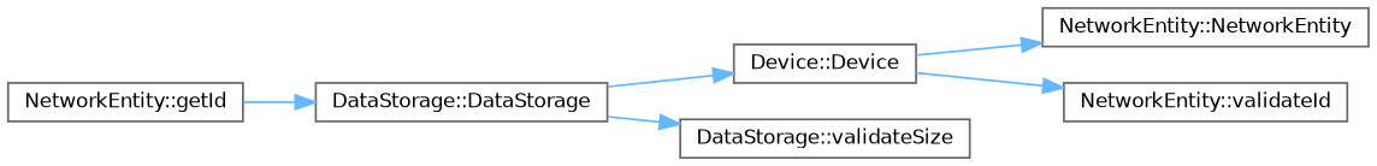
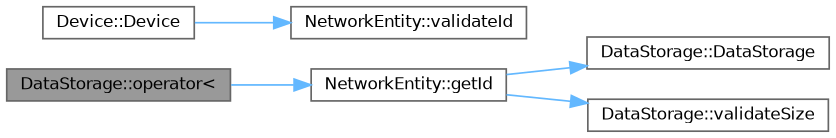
  digraph {
    rankdir=LR
    node [color=grey40 fillcolor=white fontname=Helvetica fontsize=10 shape=box style=filled]
    edge [color=steelblue1 fontname=Helvetica fontsize=10 labelfontname=Helvetica labelfontsize=10 style=solid]
+   n1 [color=gray40 fillcolor=grey60 fontcolor=black height=0.2 label="DataStorage::operator\<" width=0.4]
    n2 [height=0.2 label="NetworkEntity::getId" width=0.4]
    n3 [height=0.2 label="DataStorage::DataStorage" width=0.4]
    n4 [height=0.2 label="Device::Device" width=0.4]
    n5 [height=0.2 label="DataStorage::validateSize" width=0.4]
-   n6 [height=0.2 label="NetworkEntity::NetworkEntity" width=0.4]
    n7 [height=0.2 label="NetworkEntity::validateId" width=0.4]
+   n1 -> n2
    n2 -> n3
-   n3 -> n4
-   n3 -> n5
-   n4 -> n6
+   n2 -> n5
    n4 -> n7
  }
